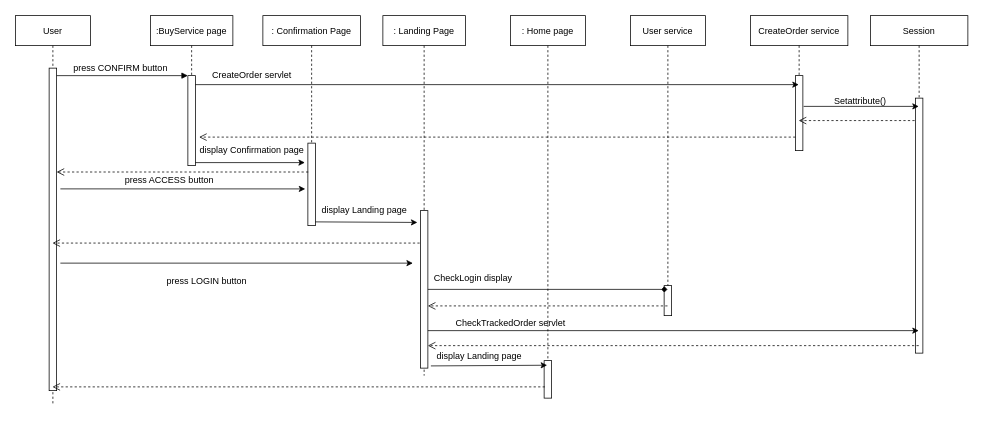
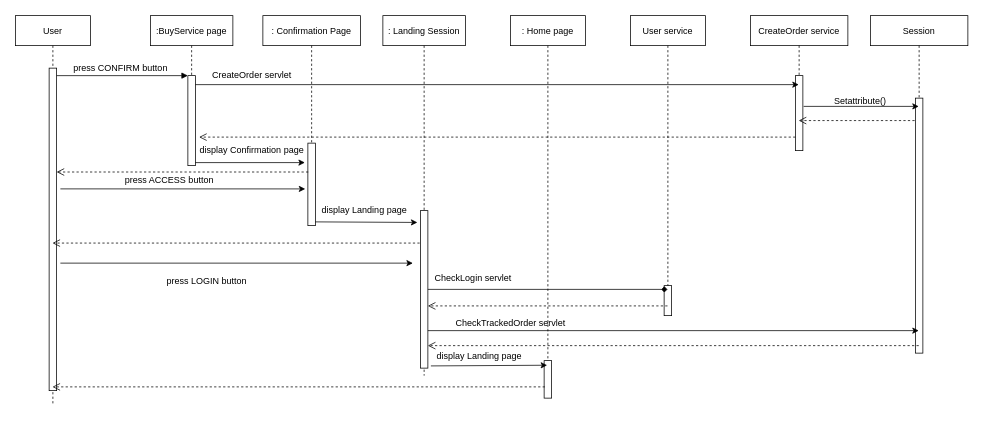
  <mxCell id="0" />
  <mxCell id="1" parent="0" />
  <mxCell id="2" value="User" style="shape=umlLifeline;perimeter=lifelinePerimeter;container=1;collapsible=0;recursiveResize=0;rounded=0;shadow=0;strokeWidth=1;" parent="1" vertex="1"><mxGeometry x="20" y="20" width="100" height="520" as="geometry" /></mxCell>
  <mxCell id="3" value="" style="points=[];perimeter=orthogonalPerimeter;rounded=0;shadow=0;strokeWidth=1;" parent="2" vertex="1"><mxGeometry x="45" y="70" width="10" height="430" as="geometry" /></mxCell>
  <mxCell id="4" value=":BuyService page" style="shape=umlLifeline;perimeter=lifelinePerimeter;container=1;collapsible=0;recursiveResize=0;rounded=0;shadow=0;strokeWidth=1;" parent="1" vertex="1"><mxGeometry x="200" y="20" width="110" height="200" as="geometry" /></mxCell>
  <mxCell id="5" value="" style="points=[];perimeter=orthogonalPerimeter;rounded=0;shadow=0;strokeWidth=1;" parent="4" vertex="1"><mxGeometry x="50" y="80" width="10" height="120" as="geometry" /></mxCell>
  <mxCell id="6" value="" style="verticalAlign=bottom;endArrow=block;entryX=0;entryY=0;shadow=0;strokeWidth=1;entryDx=0;entryDy=0;entryPerimeter=0;" parent="1" source="3" target="5" edge="1"><mxGeometry relative="1" as="geometry"><mxPoint x="175" y="100" as="sourcePoint" /></mxGeometry></mxCell>
  <mxCell id="7" value="press CONFIRM button" style="text;html=1;align=center;verticalAlign=middle;resizable=0;points=[];autosize=1;strokeColor=none;fillColor=none;" parent="1" vertex="1"><mxGeometry x="90" y="80" width="140" height="20" as="geometry" /></mxCell>
  <mxCell id="8" value="CreateOrder service" style="shape=umlLifeline;perimeter=lifelinePerimeter;container=1;collapsible=0;recursiveResize=0;rounded=0;shadow=0;strokeWidth=1;" parent="1" vertex="1"><mxGeometry x="1000" y="20" width="130" height="180" as="geometry" /></mxCell>
  <mxCell id="9" value="" style="points=[];perimeter=orthogonalPerimeter;rounded=0;shadow=0;strokeWidth=1;" parent="8" vertex="1"><mxGeometry x="60" y="80" width="10" height="100" as="geometry" /></mxCell>
  <mxCell id="10" value="" style="endArrow=classic;html=1;rounded=0;" parent="1" target="8" edge="1"><mxGeometry width="50" height="50" relative="1" as="geometry"><mxPoint x="260" y="112" as="sourcePoint" /><mxPoint x="890" y="110" as="targetPoint" /></mxGeometry></mxCell>
  <mxCell id="11" value="CreateOrder servlet" style="text;html=1;align=center;verticalAlign=middle;resizable=0;points=[];autosize=1;strokeColor=none;fillColor=none;" parent="1" vertex="1"><mxGeometry x="275" y="90" width="120" height="20" as="geometry" /></mxCell>
  <mxCell id="12" value="" style="verticalAlign=bottom;endArrow=open;dashed=1;endSize=8;shadow=0;strokeWidth=1;entryX=1.5;entryY=0.683;entryDx=0;entryDy=0;entryPerimeter=0;" parent="1" source="9" target="5" edge="1"><mxGeometry relative="1" as="geometry"><mxPoint x="270" y="160" as="targetPoint" /><mxPoint x="710" y="130" as="sourcePoint" /></mxGeometry></mxCell>
  <mxCell id="13" value=": Confirmation Page" style="shape=umlLifeline;perimeter=lifelinePerimeter;container=1;collapsible=0;recursiveResize=0;rounded=0;shadow=0;strokeWidth=1;" parent="1" vertex="1"><mxGeometry x="350" y="20" width="130" height="280" as="geometry" /></mxCell>
  <mxCell id="14" value="" style="points=[];perimeter=orthogonalPerimeter;rounded=0;shadow=0;strokeWidth=1;" parent="13" vertex="1"><mxGeometry x="60" y="170" width="10" height="110" as="geometry" /></mxCell>
  <mxCell id="15" value="display Confirmation page" style="text;html=1;align=center;verticalAlign=middle;resizable=0;points=[];autosize=1;strokeColor=none;fillColor=none;" parent="13" vertex="1"><mxGeometry x="-90" y="170" width="150" height="20" as="geometry" /></mxCell>
  <mxCell id="16" value="display Landing page" style="text;html=1;align=center;verticalAlign=middle;resizable=0;points=[];autosize=1;strokeColor=none;fillColor=none;" parent="13" vertex="1"><mxGeometry x="70" y="250" width="130" height="20" as="geometry" /></mxCell>
  <mxCell id="17" value="" style="endArrow=classic;html=1;rounded=0;entryX=-0.4;entryY=0.236;entryDx=0;entryDy=0;entryPerimeter=0;" parent="1" source="5" target="14" edge="1"><mxGeometry width="50" height="50" relative="1" as="geometry"><mxPoint x="270" y="210" as="sourcePoint" /><mxPoint x="330" y="210" as="targetPoint" /></mxGeometry></mxCell>
  <mxCell id="18" value="" style="verticalAlign=bottom;endArrow=open;dashed=1;endSize=8;shadow=0;strokeWidth=1;exitX=0.05;exitY=0.35;exitDx=0;exitDy=0;exitPerimeter=0;" parent="1" source="14" target="3" edge="1"><mxGeometry relative="1" as="geometry"><mxPoint x="80" y="230" as="targetPoint" /><mxPoint x="410" y="230" as="sourcePoint" /></mxGeometry></mxCell>
  <mxCell id="19" value="" style="endArrow=classic;html=1;rounded=0;entryX=-0.35;entryY=0.555;entryDx=0;entryDy=0;entryPerimeter=0;" parent="1" target="14" edge="1"><mxGeometry width="50" height="50" relative="1" as="geometry"><mxPoint x="80" y="251" as="sourcePoint" /><mxPoint x="400" y="260" as="targetPoint" /></mxGeometry></mxCell>
  <mxCell id="20" value="press ACCESS button" style="text;html=1;align=center;verticalAlign=middle;resizable=0;points=[];autosize=1;strokeColor=none;fillColor=none;" parent="1" vertex="1"><mxGeometry x="160" y="230" width="130" height="20" as="geometry" /></mxCell>
  <mxCell id="21" value="User service" style="shape=umlLifeline;perimeter=lifelinePerimeter;container=1;collapsible=0;recursiveResize=0;rounded=0;shadow=0;strokeWidth=1;" parent="1" vertex="1"><mxGeometry x="840" y="20" width="100" height="400" as="geometry" /></mxCell>
  <mxCell id="22" value="" style="points=[];perimeter=orthogonalPerimeter;rounded=0;shadow=0;strokeWidth=1;" parent="21" vertex="1"><mxGeometry x="45" y="360" width="10" height="40" as="geometry" /></mxCell>
  <mxCell id="23" value="" style="endArrow=classic;html=1;rounded=0;entryX=-0.4;entryY=0.075;entryDx=0;entryDy=0;entryPerimeter=0;" parent="1" target="25" edge="1"><mxGeometry width="50" height="50" relative="1" as="geometry"><mxPoint x="420" y="295" as="sourcePoint" /><mxPoint x="540" y="293" as="targetPoint" /></mxGeometry></mxCell>
- <mxCell id="24" value=": Landing Page" style="shape=umlLifeline;perimeter=lifelinePerimeter;container=1;collapsible=0;recursiveResize=0;rounded=0;shadow=0;strokeWidth=1;" parent="1" vertex="1"><mxGeometry x="510" y="20" width="110" height="480" as="geometry" /></mxCell>
+ <mxCell id="24" value=": Landing Session" style="shape=umlLifeline;perimeter=lifelinePerimeter;container=1;collapsible=0;recursiveResize=0;rounded=0;shadow=0;strokeWidth=1;" parent="1" vertex="1"><mxGeometry x="510" y="20" width="110" height="480" as="geometry" /></mxCell>
  <mxCell id="25" value="" style="points=[];perimeter=orthogonalPerimeter;rounded=0;shadow=0;strokeWidth=1;" parent="24" vertex="1"><mxGeometry x="50" y="260" width="10" height="210" as="geometry" /></mxCell>
  <mxCell id="26" value="display Landing page" style="text;whiteSpace=wrap;html=1;" vertex="1" parent="24"><mxGeometry x="70" y="440" width="140" height="30" as="geometry" /></mxCell>
  <mxCell id="27" value="CheckTrackedOrder servlet" style="text;html=1;align=center;verticalAlign=middle;resizable=0;points=[];autosize=1;strokeColor=none;fillColor=none;" parent="1" vertex="1"><mxGeometry x="600" y="420" width="160" height="20" as="geometry" /></mxCell>
  <mxCell id="28" value="" style="verticalAlign=bottom;endArrow=open;dashed=1;endSize=8;shadow=0;strokeWidth=1;exitX=-0.1;exitY=0.206;exitDx=0;exitDy=0;exitPerimeter=0;" parent="1" source="25" target="2" edge="1"><mxGeometry relative="1" as="geometry"><mxPoint x="264.5" y="136" as="targetPoint" /><mxPoint x="805" y="136" as="sourcePoint" /></mxGeometry></mxCell>
  <mxCell id="29" value="" style="endArrow=diamond;html=1;rounded=0;exitX=0;exitY=1.25;exitDx=0;exitDy=0;exitPerimeter=0;" parent="1" source="30" target="21" edge="1"><mxGeometry width="50" height="50" relative="1" as="geometry"><mxPoint x="555" y="384" as="sourcePoint" /><mxPoint x="700" y="384" as="targetPoint" /></mxGeometry></mxCell>
- <mxCell id="30" value="CheckLogin display" style="text;html=1;align=center;verticalAlign=middle;resizable=0;points=[];autosize=1;strokeColor=none;fillColor=none;" parent="1" vertex="1"><mxGeometry x="570" y="360" width="120" height="20" as="geometry" /></mxCell>
+ <mxCell id="30" value="CheckLogin servlet" style="text;html=1;align=center;verticalAlign=middle;resizable=0;points=[];autosize=1;strokeColor=none;fillColor=none;" parent="1" vertex="1"><mxGeometry x="570" y="360" width="120" height="20" as="geometry" /></mxCell>
  <mxCell id="31" value="" style="endArrow=classic;html=1;rounded=0;" edge="1" parent="1"><mxGeometry width="50" height="50" relative="1" as="geometry"><mxPoint x="80" y="350" as="sourcePoint" /><mxPoint x="550" y="350" as="targetPoint" /></mxGeometry></mxCell>
  <mxCell id="32" value="press LOGIN button" style="text;whiteSpace=wrap;html=1;" vertex="1" parent="1"><mxGeometry x="220" y="360" width="140" height="30" as="geometry" /></mxCell>
  <mxCell id="33" value="" style="verticalAlign=bottom;endArrow=open;dashed=1;endSize=8;shadow=0;strokeWidth=1;entryX=1;entryY=0.605;entryDx=0;entryDy=0;entryPerimeter=0;" edge="1" parent="1" source="21" target="25"><mxGeometry relative="1" as="geometry"><mxPoint x="150" y="430" as="targetPoint" /><mxPoint x="700" y="401" as="sourcePoint" /></mxGeometry></mxCell>
  <mxCell id="34" value="Session" style="shape=umlLifeline;perimeter=lifelinePerimeter;container=1;collapsible=0;recursiveResize=0;rounded=0;shadow=0;strokeWidth=1;" vertex="1" parent="1"><mxGeometry x="1160" y="20" width="130" height="450" as="geometry" /></mxCell>
  <mxCell id="35" value="" style="points=[];perimeter=orthogonalPerimeter;rounded=0;shadow=0;strokeWidth=1;" vertex="1" parent="34"><mxGeometry x="60" y="110" width="10" height="340" as="geometry" /></mxCell>
  <mxCell id="36" value="" style="endArrow=classic;html=1;rounded=0;" edge="1" parent="1" target="34"><mxGeometry width="50" height="50" relative="1" as="geometry"><mxPoint x="570" y="440" as="sourcePoint" /><mxPoint x="560" y="360" as="targetPoint" /></mxGeometry></mxCell>
  <mxCell id="37" value="" style="verticalAlign=bottom;endArrow=open;dashed=1;endSize=8;shadow=0;strokeWidth=1;entryX=1;entryY=0.605;entryDx=0;entryDy=0;entryPerimeter=0;" edge="1" parent="1" source="34"><mxGeometry relative="1" as="geometry"><mxPoint x="570" y="460" as="targetPoint" /><mxPoint x="1060" y="460" as="sourcePoint" /></mxGeometry></mxCell>
  <mxCell id="38" value=": Home page" style="shape=umlLifeline;perimeter=lifelinePerimeter;container=1;collapsible=0;recursiveResize=0;rounded=0;shadow=0;strokeWidth=1;" vertex="1" parent="1"><mxGeometry x="680" y="20" width="100" height="510" as="geometry" /></mxCell>
  <mxCell id="39" value="" style="points=[];perimeter=orthogonalPerimeter;rounded=0;shadow=0;strokeWidth=1;" vertex="1" parent="38"><mxGeometry x="45" y="460" width="10" height="50" as="geometry" /></mxCell>
  <mxCell id="40" value="" style="endArrow=classic;html=1;rounded=0;exitX=1.1;exitY=0.41;exitDx=0;exitDy=0;exitPerimeter=0;" edge="1" parent="1" source="9" target="34"><mxGeometry width="50" height="50" relative="1" as="geometry"><mxPoint x="970" y="250" as="sourcePoint" /><mxPoint x="990" y="270" as="targetPoint" /></mxGeometry></mxCell>
  <mxCell id="41" value="&lt;div&gt;Setattribute()&lt;/div&gt;" style="text;whiteSpace=wrap;html=1;" vertex="1" parent="1"><mxGeometry x="1110" y="120" width="130" height="30" as="geometry" /></mxCell>
  <mxCell id="42" value="" style="verticalAlign=bottom;endArrow=open;dashed=1;endSize=8;shadow=0;strokeWidth=1;exitX=-0.1;exitY=0.088;exitDx=0;exitDy=0;exitPerimeter=0;" edge="1" parent="1" source="35" target="8"><mxGeometry relative="1" as="geometry"><mxPoint x="580" y="411" as="targetPoint" /><mxPoint x="899.5" y="411" as="sourcePoint" /></mxGeometry></mxCell>
  <mxCell id="43" value="" style="endArrow=classic;html=1;rounded=0;exitX=1.4;exitY=0.986;exitDx=0;exitDy=0;exitPerimeter=0;entryX=0.49;entryY=0.914;entryDx=0;entryDy=0;entryPerimeter=0;" edge="1" parent="1" source="25" target="38"><mxGeometry width="50" height="50" relative="1" as="geometry"><mxPoint x="580" y="395" as="sourcePoint" /><mxPoint x="899.5" y="395" as="targetPoint" /></mxGeometry></mxCell>
  <mxCell id="44" value="" style="verticalAlign=bottom;endArrow=open;dashed=1;endSize=8;shadow=0;strokeWidth=1;exitX=0.1;exitY=0.7;exitDx=0;exitDy=0;exitPerimeter=0;" edge="1" parent="1" source="39" target="2"><mxGeometry relative="1" as="geometry"><mxPoint x="580" y="417.05" as="targetPoint" /><mxPoint x="899.5" y="417.05" as="sourcePoint" /></mxGeometry></mxCell>
